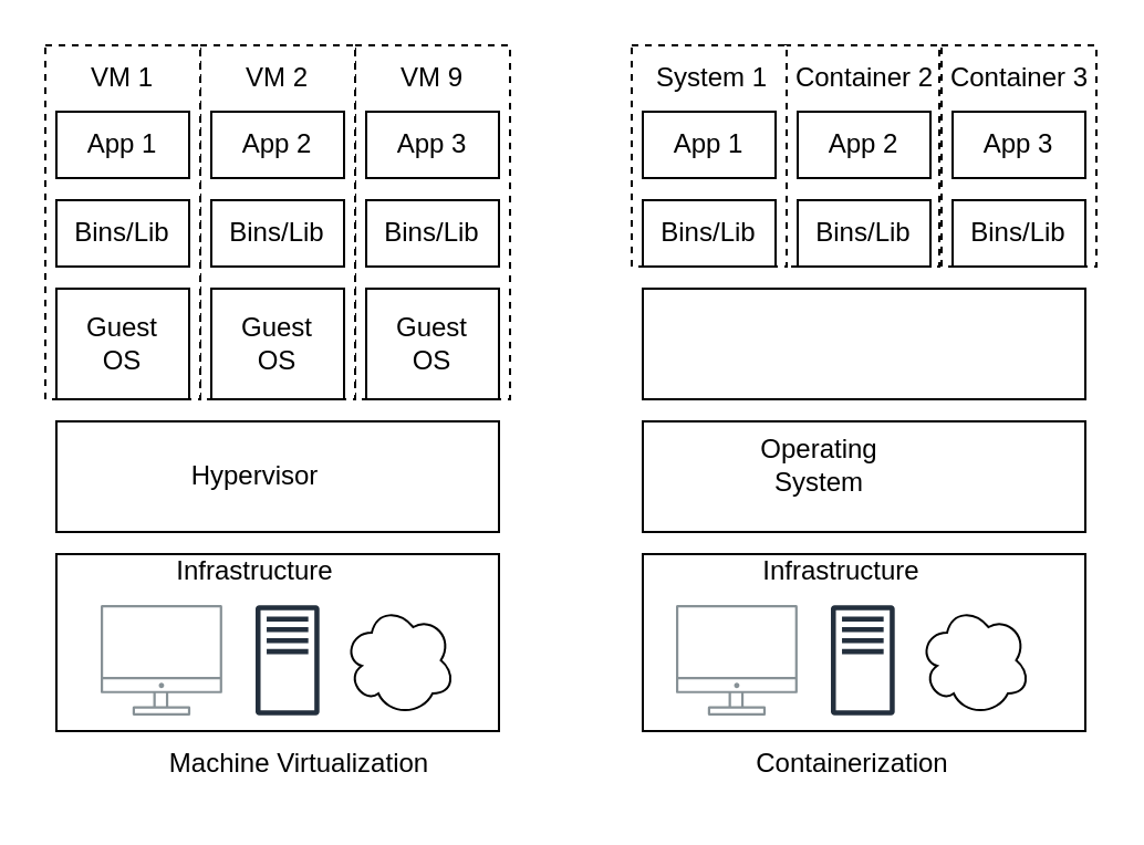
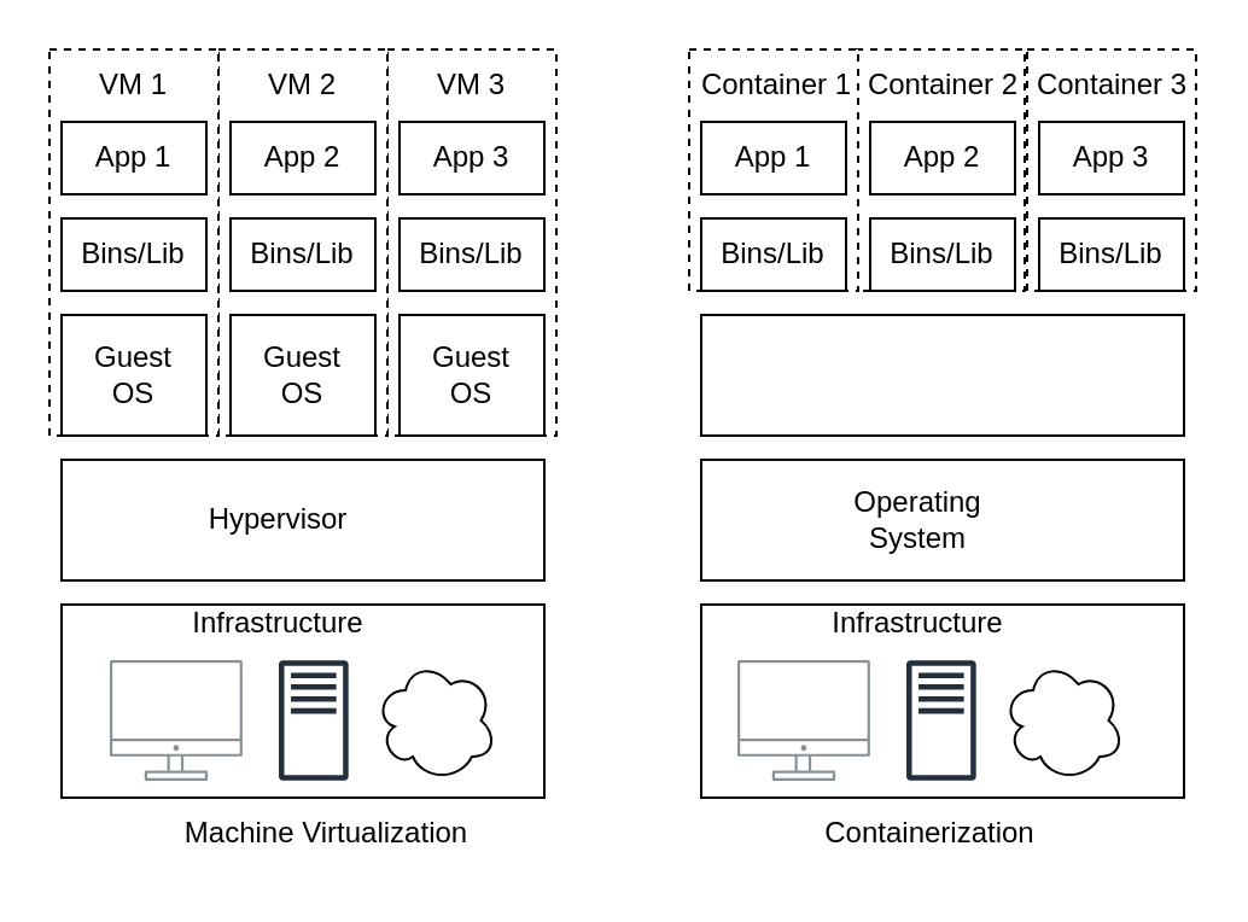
  <mxCell id="0" />
  <mxCell id="1" parent="0" />
  <mxCell id="2" value="" style="rounded=0;whiteSpace=wrap;html=1;dashed=1;" vertex="1" parent="1"><mxGeometry x="160" y="20" width="70" height="160" as="geometry" /></mxCell>
  <mxCell id="3" value="" style="rounded=0;whiteSpace=wrap;html=1;dashed=1;" vertex="1" parent="1"><mxGeometry x="90" y="20" width="70" height="160" as="geometry" /></mxCell>
  <mxCell id="4" value="" style="rounded=0;whiteSpace=wrap;html=1;dashed=1;" vertex="1" parent="1"><mxGeometry x="20" y="20" width="70" height="160" as="geometry" /></mxCell>
  <mxCell id="5" value="" style="rounded=0;whiteSpace=wrap;html=1;dashed=1;" vertex="1" parent="1"><mxGeometry x="425" y="20" width="70" height="100" as="geometry" /></mxCell>
  <mxCell id="6" value="" style="rounded=0;whiteSpace=wrap;html=1;dashed=1;" vertex="1" parent="1"><mxGeometry x="354" y="20" width="70" height="100" as="geometry" /></mxCell>
  <mxCell id="7" value="" style="rounded=0;whiteSpace=wrap;html=1;dashed=1;" vertex="1" parent="1"><mxGeometry x="285" y="20" width="70" height="100" as="geometry" /></mxCell>
  <mxCell id="8" value="" style="rounded=0;whiteSpace=wrap;html=1;" vertex="1" parent="1"><mxGeometry x="25" y="250" width="200" height="80" as="geometry" /></mxCell>
  <mxCell id="9" value="" style="rounded=0;whiteSpace=wrap;html=1;" vertex="1" parent="1"><mxGeometry x="25" y="190" width="200" height="50" as="geometry" /></mxCell>
  <mxCell id="10" value="" style="rounded=0;whiteSpace=wrap;html=1;" vertex="1" parent="1"><mxGeometry x="25" y="130" width="60" height="50" as="geometry" /></mxCell>
  <mxCell id="11" value="" style="rounded=0;whiteSpace=wrap;html=1;" vertex="1" parent="1"><mxGeometry x="95" y="130" width="60" height="50" as="geometry" /></mxCell>
  <mxCell id="12" value="" style="rounded=0;whiteSpace=wrap;html=1;" vertex="1" parent="1"><mxGeometry x="165" y="130" width="60" height="50" as="geometry" /></mxCell>
  <mxCell id="13" value="" style="rounded=0;whiteSpace=wrap;html=1;" vertex="1" parent="1"><mxGeometry x="25" y="50" width="60" height="30" as="geometry" /></mxCell>
  <mxCell id="14" value="" style="rounded=0;whiteSpace=wrap;html=1;" vertex="1" parent="1"><mxGeometry x="95" y="50" width="60" height="30" as="geometry" /></mxCell>
  <mxCell id="15" value="" style="rounded=0;whiteSpace=wrap;html=1;" vertex="1" parent="1"><mxGeometry x="165" y="50" width="60" height="30" as="geometry" /></mxCell>
  <mxCell id="16" value="" style="rounded=0;whiteSpace=wrap;html=1;" vertex="1" parent="1"><mxGeometry x="25" y="90" width="60" height="30" as="geometry" /></mxCell>
  <mxCell id="17" value="" style="rounded=0;whiteSpace=wrap;html=1;" vertex="1" parent="1"><mxGeometry x="95" y="90" width="60" height="30" as="geometry" /></mxCell>
  <mxCell id="18" value="" style="rounded=0;whiteSpace=wrap;html=1;" vertex="1" parent="1"><mxGeometry x="165" y="90" width="60" height="30" as="geometry" /></mxCell>
  <mxCell id="19" value="" style="rounded=0;whiteSpace=wrap;html=1;" vertex="1" parent="1"><mxGeometry x="290" y="250" width="200" height="80" as="geometry" /></mxCell>
  <mxCell id="20" value="" style="rounded=0;whiteSpace=wrap;html=1;" vertex="1" parent="1"><mxGeometry x="290" y="190" width="200" height="50" as="geometry" /></mxCell>
  <mxCell id="21" value="" style="rounded=0;whiteSpace=wrap;html=1;" vertex="1" parent="1"><mxGeometry x="290" y="50" width="60" height="30" as="geometry" /></mxCell>
  <mxCell id="22" value="" style="rounded=0;whiteSpace=wrap;html=1;" vertex="1" parent="1"><mxGeometry x="360" y="50" width="60" height="30" as="geometry" /></mxCell>
  <mxCell id="23" value="" style="rounded=0;whiteSpace=wrap;html=1;" vertex="1" parent="1"><mxGeometry x="430" y="50" width="60" height="30" as="geometry" /></mxCell>
  <mxCell id="24" value="" style="rounded=0;whiteSpace=wrap;html=1;" vertex="1" parent="1"><mxGeometry x="290" y="90" width="60" height="30" as="geometry" /></mxCell>
  <mxCell id="25" value="" style="rounded=0;whiteSpace=wrap;html=1;" vertex="1" parent="1"><mxGeometry x="360" y="90" width="60" height="30" as="geometry" /></mxCell>
  <mxCell id="26" value="" style="rounded=0;whiteSpace=wrap;html=1;" vertex="1" parent="1"><mxGeometry x="430" y="90" width="60" height="30" as="geometry" /></mxCell>
  <mxCell id="27" value="" style="rounded=0;whiteSpace=wrap;html=1;" vertex="1" parent="1"><mxGeometry x="290" y="130" width="200" height="50" as="geometry" /></mxCell>
  <mxCell id="28" value="" style="sketch=0;outlineConnect=0;gradientColor=none;fontColor=#545B64;strokeColor=none;fillColor=#879196;dashed=0;verticalLabelPosition=bottom;verticalAlign=top;align=center;html=1;fontSize=12;fontStyle=0;aspect=fixed;shape=mxgraph.aws4.illustration_desktop;pointerEvents=1" vertex="1" parent="1"><mxGeometry x="45" y="273" width="54.94" height="50" as="geometry" /></mxCell>
  <mxCell id="29" value="" style="sketch=0;outlineConnect=0;fontColor=#232F3E;gradientColor=none;fillColor=#232F3D;strokeColor=none;dashed=0;verticalLabelPosition=bottom;verticalAlign=top;align=center;html=1;fontSize=12;fontStyle=0;aspect=fixed;pointerEvents=1;shape=mxgraph.aws4.traditional_server;" vertex="1" parent="1"><mxGeometry x="115" y="273" width="28.85" height="50" as="geometry" /></mxCell>
  <mxCell id="30" value="" style="ellipse;shape=cloud;whiteSpace=wrap;html=1;" vertex="1" parent="1"><mxGeometry x="155" y="273" width="50" height="50" as="geometry" /></mxCell>
  <mxCell id="31" value="" style="sketch=0;outlineConnect=0;gradientColor=none;fontColor=#545B64;strokeColor=none;fillColor=#879196;dashed=0;verticalLabelPosition=bottom;verticalAlign=top;align=center;html=1;fontSize=12;fontStyle=0;aspect=fixed;shape=mxgraph.aws4.illustration_desktop;pointerEvents=1" vertex="1" parent="1"><mxGeometry x="305" y="273" width="54.94" height="50" as="geometry" /></mxCell>
  <mxCell id="32" value="" style="sketch=0;outlineConnect=0;fontColor=#232F3E;gradientColor=none;fillColor=#232F3D;strokeColor=none;dashed=0;verticalLabelPosition=bottom;verticalAlign=top;align=center;html=1;fontSize=12;fontStyle=0;aspect=fixed;pointerEvents=1;shape=mxgraph.aws4.traditional_server;" vertex="1" parent="1"><mxGeometry x="375" y="273" width="28.85" height="50" as="geometry" /></mxCell>
  <mxCell id="33" value="" style="ellipse;shape=cloud;whiteSpace=wrap;html=1;" vertex="1" parent="1"><mxGeometry x="415" y="273" width="50" height="50" as="geometry" /></mxCell>
  <mxCell id="34" value="Infrastructure" style="text;html=1;align=center;verticalAlign=middle;whiteSpace=wrap;rounded=0;" vertex="1" parent="1"><mxGeometry x="85" y="243" width="60" height="30" as="geometry" /></mxCell>
  <mxCell id="35" value="Infrastructure" style="text;html=1;align=center;verticalAlign=middle;whiteSpace=wrap;rounded=0;" vertex="1" parent="1"><mxGeometry x="350" y="243" width="60" height="30" as="geometry" /></mxCell>
  <mxCell id="36" value="Hypervisor" style="text;html=1;align=center;verticalAlign=middle;whiteSpace=wrap;rounded=0;" vertex="1" parent="1"><mxGeometry x="85" y="200" width="60" height="30" as="geometry" /></mxCell>
- <mxCell id="37" value="Operating System" style="text;html=1;align=center;verticalAlign=middle;whiteSpace=wrap;rounded=0;" vertex="1" parent="1"><mxGeometry x="340" y="195" width="60" height="30" as="geometry" /></mxCell>
+ <mxCell id="37" value="Operating System" style="text;html=1;align=center;verticalAlign=middle;whiteSpace=wrap;rounded=0;" vertex="1" parent="1"><mxGeometry x="350" y="200" width="60" height="30" as="geometry" /></mxCell>
  <mxCell id="38" value="Guest&lt;div&gt;OS&lt;/div&gt;" style="text;html=1;align=center;verticalAlign=middle;whiteSpace=wrap;rounded=0;" vertex="1" parent="1"><mxGeometry x="25" y="140" width="60" height="30" as="geometry" /></mxCell>
  <mxCell id="39" value="Guest&lt;div&gt;OS&lt;/div&gt;" style="text;html=1;align=center;verticalAlign=middle;whiteSpace=wrap;rounded=0;" vertex="1" parent="1"><mxGeometry x="95" y="140" width="60" height="30" as="geometry" /></mxCell>
  <mxCell id="40" value="Guest&lt;div&gt;OS&lt;/div&gt;" style="text;html=1;align=center;verticalAlign=middle;whiteSpace=wrap;rounded=0;" vertex="1" parent="1"><mxGeometry x="165" y="140" width="60" height="30" as="geometry" /></mxCell>
  <mxCell id="41" value="Bins/Lib" style="text;html=1;align=center;verticalAlign=middle;whiteSpace=wrap;rounded=0;" vertex="1" parent="1"><mxGeometry x="290" y="90" width="60" height="30" as="geometry" /></mxCell>
  <mxCell id="42" value="Bins/Lib" style="text;html=1;align=center;verticalAlign=middle;whiteSpace=wrap;rounded=0;" vertex="1" parent="1"><mxGeometry x="25" y="90" width="60" height="30" as="geometry" /></mxCell>
  <mxCell id="43" value="Bins/Lib" style="text;html=1;align=center;verticalAlign=middle;whiteSpace=wrap;rounded=0;" vertex="1" parent="1"><mxGeometry x="95" y="90" width="60" height="30" as="geometry" /></mxCell>
  <mxCell id="44" value="Bins/Lib" style="text;html=1;align=center;verticalAlign=middle;whiteSpace=wrap;rounded=0;" vertex="1" parent="1"><mxGeometry x="165" y="90" width="60" height="30" as="geometry" /></mxCell>
  <mxCell id="45" value="Bins/Lib" style="text;html=1;align=center;verticalAlign=middle;whiteSpace=wrap;rounded=0;" vertex="1" parent="1"><mxGeometry x="360" y="90" width="60" height="30" as="geometry" /></mxCell>
  <mxCell id="46" value="Bins/Lib" style="text;html=1;align=center;verticalAlign=middle;whiteSpace=wrap;rounded=0;" vertex="1" parent="1"><mxGeometry x="430" y="90" width="60" height="30" as="geometry" /></mxCell>
  <mxCell id="47" value="App 1" style="text;html=1;align=center;verticalAlign=middle;whiteSpace=wrap;rounded=0;" vertex="1" parent="1"><mxGeometry x="25" y="50" width="60" height="30" as="geometry" /></mxCell>
  <mxCell id="48" value="App 2" style="text;html=1;align=center;verticalAlign=middle;whiteSpace=wrap;rounded=0;" vertex="1" parent="1"><mxGeometry x="95" y="50" width="60" height="30" as="geometry" /></mxCell>
  <mxCell id="49" value="App 3" style="text;html=1;align=center;verticalAlign=middle;whiteSpace=wrap;rounded=0;" vertex="1" parent="1"><mxGeometry x="165" y="50" width="60" height="30" as="geometry" /></mxCell>
  <mxCell id="50" value="App 1" style="text;html=1;align=center;verticalAlign=middle;whiteSpace=wrap;rounded=0;" vertex="1" parent="1"><mxGeometry x="290" y="50" width="60" height="30" as="geometry" /></mxCell>
  <mxCell id="51" value="App 2" style="text;html=1;align=center;verticalAlign=middle;whiteSpace=wrap;rounded=0;" vertex="1" parent="1"><mxGeometry x="360" y="50" width="60" height="30" as="geometry" /></mxCell>
  <mxCell id="52" value="App 3" style="text;html=1;align=center;verticalAlign=middle;whiteSpace=wrap;rounded=0;" vertex="1" parent="1"><mxGeometry x="430" y="50" width="60" height="30" as="geometry" /></mxCell>
  <mxCell id="53" value="Machine Virtualization" style="text;html=1;align=center;verticalAlign=middle;whiteSpace=wrap;rounded=0;" vertex="1" parent="1"><mxGeometry x="75" y="330" width="120" height="30" as="geometry" /></mxCell>
  <mxCell id="54" value="Containerization" style="text;html=1;align=center;verticalAlign=middle;whiteSpace=wrap;rounded=0;" vertex="1" parent="1"><mxGeometry x="355" y="330" width="60" height="30" as="geometry" /></mxCell>
- <mxCell id="55" value="System 1" style="text;html=1;align=center;verticalAlign=middle;whiteSpace=wrap;rounded=0;" vertex="1" parent="1"><mxGeometry x="289" y="20" width="65" height="30" as="geometry" /></mxCell>
+ <mxCell id="55" value="Container 1" style="text;html=1;align=center;verticalAlign=middle;whiteSpace=wrap;rounded=0;" vertex="1" parent="1"><mxGeometry x="289" y="20" width="65" height="30" as="geometry" /></mxCell>
  <mxCell id="56" value="Container 2&lt;span style=&quot;color: rgba(0, 0, 0, 0); font-family: monospace; font-size: 0px; text-align: start; text-wrap: nowrap;&quot;&gt;%3CmxGraphModel%3E%3Croot%3E%3CmxCell%20id%3D%220%22%2F%3E%3CmxCell%20id%3D%221%22%20parent%3D%220%22%2F%3E%3CmxCell%20id%3D%222%22%20value%3D%22Container%201%22%20style%3D%22text%3Bhtml%3D1%3Balign%3Dcenter%3BverticalAlign%3Dmiddle%3BwhiteSpace%3Dwrap%3Brounded%3D0%3B%22%20vertex%3D%221%22%20parent%3D%221%22%3E%3CmxGeometry%20x%3D%22420%22%20y%3D%22160%22%20width%3D%2265%22%20height%3D%2230%22%20as%3D%22geometry%22%2F%3E%3C%2FmxCell%3E%3C%2Froot%3E%3C%2FmxGraphModel%3E&lt;/span&gt;" style="text;html=1;align=center;verticalAlign=middle;whiteSpace=wrap;rounded=0;" vertex="1" parent="1"><mxGeometry x="357.5" y="20" width="65" height="30" as="geometry" /></mxCell>
  <mxCell id="57" value="Container 3&lt;span style=&quot;color: rgba(0, 0, 0, 0); font-family: monospace; font-size: 0px; text-align: start; text-wrap: nowrap;&quot;&gt;%3CmxGraphModel%3E%3Croot%3E%3CmxCell%20id%3D%220%22%2F%3E%3CmxCell%20id%3D%221%22%20parent%3D%220%22%2F%3E%3CmxCell%20id%3D%222%22%20value%3D%22Container%201%22%20style%3D%22text%3Bhtml%3D1%3Balign%3Dcenter%3BverticalAlign%3Dmiddle%3BwhiteSpace%3Dwrap%3Brounded%3D0%3B%22%20vertex%3D%221%22%20parent%3D%221%22%3E%3CmxGeometry%20x%3D%22420%22%20y%3D%22160%22%20width%3D%2265%22%20height%3D%2230%22%20as%3D%22geometry%22%2F%3E%3C%2FmxCell%3E%3C%2Froot%3E%3C%2FmxGraphModel%3E&lt;/span&gt;" style="text;html=1;align=center;verticalAlign=middle;whiteSpace=wrap;rounded=0;" vertex="1" parent="1"><mxGeometry x="427.5" y="20" width="65" height="30" as="geometry" /></mxCell>
  <mxCell id="58" value="VM 1" style="text;html=1;align=center;verticalAlign=middle;whiteSpace=wrap;rounded=0;" vertex="1" parent="1"><mxGeometry x="25" y="20" width="60" height="30" as="geometry" /></mxCell>
  <mxCell id="59" value="VM 2" style="text;html=1;align=center;verticalAlign=middle;whiteSpace=wrap;rounded=0;" vertex="1" parent="1"><mxGeometry x="95" y="20" width="60" height="30" as="geometry" /></mxCell>
- <mxCell id="60" value="VM 9" style="text;html=1;align=center;verticalAlign=middle;whiteSpace=wrap;rounded=0;" vertex="1" parent="1"><mxGeometry x="165" y="20" width="60" height="30" as="geometry" /></mxCell>
+ <mxCell id="60" value="VM 3" style="text;html=1;align=center;verticalAlign=middle;whiteSpace=wrap;rounded=0;" vertex="1" parent="1"><mxGeometry x="165" y="20" width="60" height="30" as="geometry" /></mxCell>
